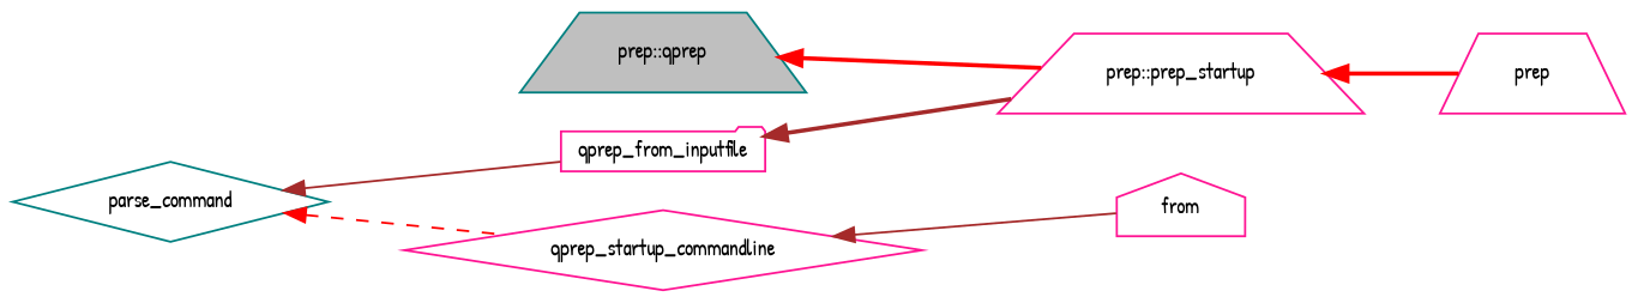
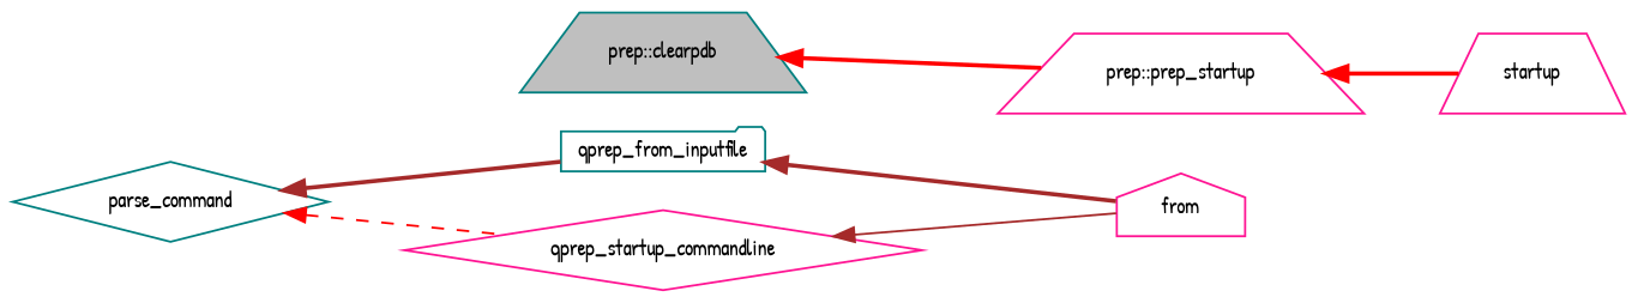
  digraph {
    fontname="Patrick Hand"
    rankdir=LR
    node [color=deeppink fillcolor=white fontname="Patrick Hand" fontsize=10 shape=trapezium style=filled]
    edge [color=red dir=back fontname="Patrick Hand" fontsize=10 labelfontname=Helvetica labelfontsize=10 style=bold]
-   n1 [color=teal fillcolor=grey75 fontcolor=black height=0.2 label="prep::qprep" width=0.4]
+   n1 [color=teal fillcolor=grey75 fontcolor=black height=0.2 label="prep::clearpdb" width=0.4]
    n2 [height=0.2 label="prep::prep_startup" width=0.4]
-   n3 [height=0.2 label=prep width=0.4]
+   n3 [height=0.2 label=startup width=0.4]
    n4 [color=teal height=0.2 label=parse_command shape=diamond width=0.4]
    n5 [height=0.2 label=qprep_startup_commandline shape=diamond width=0.4]
-   n6 [height=0.2 label=qprep_from_inputfile shape=folder width=0.4]
+   n6 [color=teal height=0.2 label=qprep_from_inputfile shape=folder width=0.4]
    n7 [height=0.2 label=from shape=house width=0.4]
    n1 -> n2
    n2 -> n3
    n4 -> n5 [style=dashed]
-   n4 -> n6 [color=brown style=solid]
+   n4 -> n6 [color=brown]
    n5 -> n7 [color=brown style=solid]
-   n6 -> n2 [color=brown]
+   n6 -> n7 [color=brown]
  }
